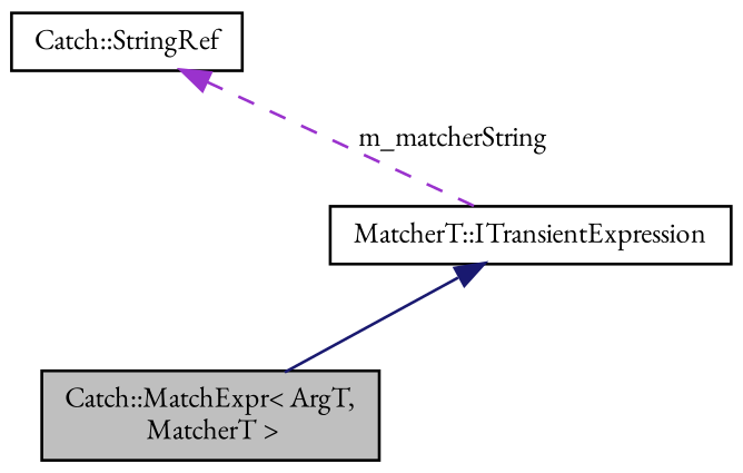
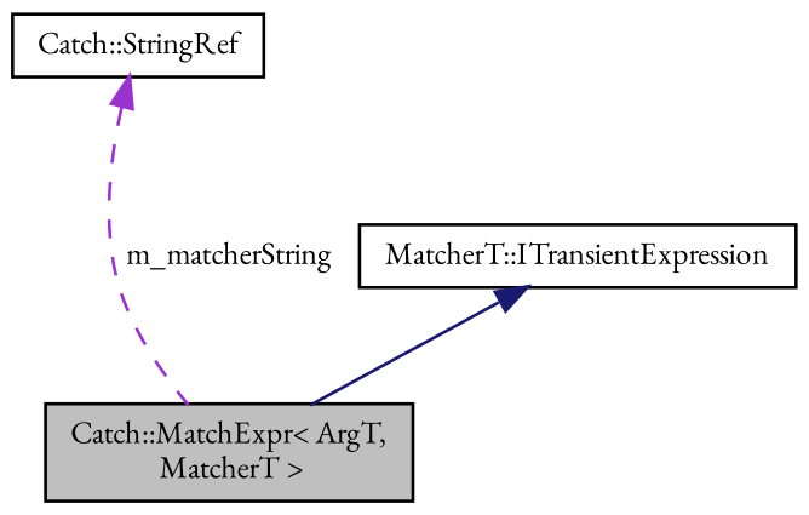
  digraph {
    fontname="EB Garamond"
    node [color=black fontname="EB Garamond" fontsize=10 shape=record]
    edge [dir=back fontname="EB Garamond" fontsize=10 labelfontname=Helvetica labelfontsize=10]
    n1 [fillcolor=grey75 fontcolor=black height=0.2 label="Catch::MatchExpr\< ArgT,\l MatcherT \>" style=filled width=0.4]
    n2 [height=0.2 label="MatcherT::ITransientExpression" width=0.4]
    n3 [height=0.2 label="Catch::StringRef" width=0.4]
    n2 -> n1 [color=midnightblue style=solid]
-   n3 -> n2 [color=darkorchid3 label=" m_matcherString" style=dashed]
+   n3 -> n1 [color=darkorchid3 label=" m_matcherString" style=dashed]
  }
